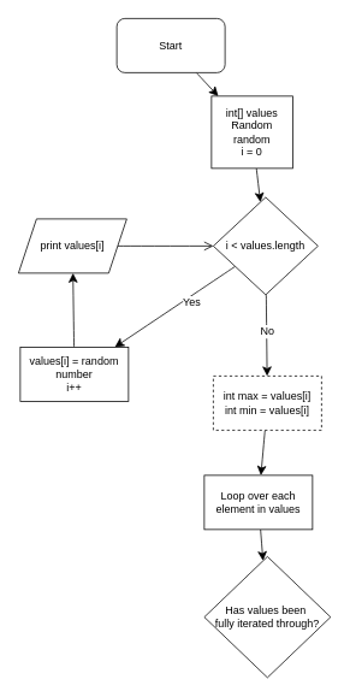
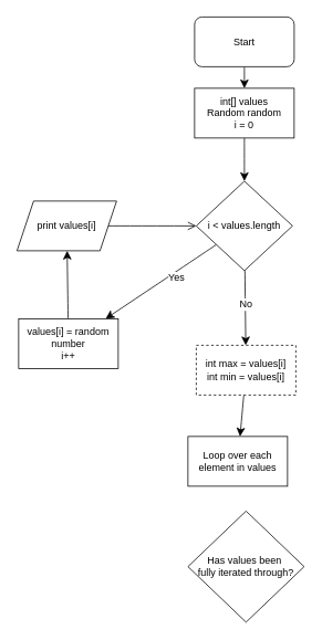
  <mxCell id="0" />
  <mxCell id="1" parent="0" />
  <mxCell id="2" value="" style="edgeStyle=none;curved=1;rounded=0;orthogonalLoop=1;jettySize=auto;html=1;fontSize=12;startSize=8;endSize=8;" edge="1" parent="1" source="3" target="5"><mxGeometry relative="1" as="geometry" /></mxCell>
- <mxCell id="3" value="Start" style="rounded=1;whiteSpace=wrap;html=1;" vertex="1" parent="1"><mxGeometry x="129" y="20" width="120" height="60" as="geometry" /></mxCell>
+ <mxCell id="3" value="Start" style="rounded=1;whiteSpace=wrap;html=1;" vertex="1" parent="1"><mxGeometry x="234" y="20" width="120" height="60" as="geometry" /></mxCell>
  <mxCell id="4" value="" style="edgeStyle=none;curved=1;rounded=0;orthogonalLoop=1;jettySize=auto;html=1;fontSize=12;startSize=8;endSize=8;" edge="1" parent="1" source="5" target="10"><mxGeometry relative="1" as="geometry" /></mxCell>
- <mxCell id="5" value="int[] values&lt;div&gt;Random random&lt;/div&gt;&lt;div&gt;i = 0&lt;/div&gt;" style="rounded=0;whiteSpace=wrap;html=1;" vertex="1" parent="1"><mxGeometry x="234" y="106" width="90" height="80" as="geometry" /></mxCell>
+ <mxCell id="5" value="int[] values&lt;div&gt;Random random&lt;/div&gt;&lt;div&gt;i = 0&lt;/div&gt;" style="rounded=0;whiteSpace=wrap;html=1;" vertex="1" parent="1"><mxGeometry x="234" y="106" width="120" height="60" as="geometry" /></mxCell>
  <mxCell id="6" value="" style="edgeStyle=none;curved=1;rounded=0;orthogonalLoop=1;jettySize=auto;html=1;fontSize=12;startSize=8;endSize=8;" edge="1" parent="1" source="10" target="12"><mxGeometry relative="1" as="geometry" /></mxCell>
  <mxCell id="7" value="Yes" style="edgeLabel;html=1;align=center;verticalAlign=middle;resizable=0;points=[];fontSize=12;" vertex="1" connectable="0" parent="6"><mxGeometry x="-0.219" y="6" relative="1" as="geometry"><mxPoint as="offset" /></mxGeometry></mxCell>
  <mxCell id="8" value="" style="edgeStyle=none;curved=1;rounded=0;orthogonalLoop=1;jettySize=auto;html=1;fontSize=12;startSize=8;endSize=8;" edge="1" parent="1" source="10" target="16"><mxGeometry relative="1" as="geometry" /></mxCell>
  <mxCell id="9" value="No" style="edgeLabel;html=1;align=center;verticalAlign=middle;resizable=0;points=[];fontSize=12;" vertex="1" connectable="0" parent="8"><mxGeometry x="-0.094" relative="1" as="geometry"><mxPoint as="offset" /></mxGeometry></mxCell>
  <mxCell id="10" value="i &amp;lt; values.length" style="rhombus;whiteSpace=wrap;html=1;rounded=0;" vertex="1" parent="1"><mxGeometry x="236" y="218" width="116" height="108" as="geometry" /></mxCell>
  <mxCell id="11" value="" style="edgeStyle=none;curved=1;rounded=0;orthogonalLoop=1;jettySize=auto;html=1;fontSize=12;startSize=8;endSize=8;" edge="1" parent="1" source="12" target="14"><mxGeometry relative="1" as="geometry" /></mxCell>
  <mxCell id="12" value="values[i] = random number&lt;div&gt;i++&lt;/div&gt;" style="whiteSpace=wrap;html=1;rounded=0;" vertex="1" parent="1"><mxGeometry x="22" y="384" width="120" height="60" as="geometry" /></mxCell>
  <mxCell id="13" style="edgeStyle=none;curved=1;rounded=0;orthogonalLoop=1;jettySize=auto;html=1;entryX=0;entryY=0.5;entryDx=0;entryDy=0;fontSize=12;startSize=8;endSize=8;endArrow=open;" edge="1" parent="1" source="14" target="10"><mxGeometry relative="1" as="geometry" /></mxCell>
  <mxCell id="14" value="print values[i]" style="shape=parallelogram;perimeter=parallelogramPerimeter;whiteSpace=wrap;html=1;fixedSize=1;rounded=0;" vertex="1" parent="1"><mxGeometry x="20" y="242" width="120" height="60" as="geometry" /></mxCell>
  <mxCell id="15" value="" style="edgeStyle=none;curved=1;rounded=0;orthogonalLoop=1;jettySize=auto;html=1;fontSize=12;startSize=8;endSize=8;" edge="1" parent="1" source="16" target="18"><mxGeometry relative="1" as="geometry" /></mxCell>
  <mxCell id="16" value="int max = values[i]&lt;div&gt;int min = values[i]&lt;/div&gt;" style="whiteSpace=wrap;html=1;rounded=0;dashed=1;" vertex="1" parent="1"><mxGeometry x="236" y="416" width="120" height="60" as="geometry" /></mxCell>
- <mxCell id="17" value="" style="edgeStyle=none;curved=1;rounded=0;orthogonalLoop=1;jettySize=auto;html=1;fontSize=12;startSize=8;endSize=8;" edge="1" parent="1" source="18" target="19"><mxGeometry relative="1" as="geometry" /></mxCell>
  <mxCell id="18" value="Loop over each element in values" style="rounded=0;whiteSpace=wrap;html=1;" vertex="1" parent="1"><mxGeometry x="226" y="526" width="120" height="60" as="geometry" /></mxCell>
  <mxCell id="19" value="Has values been&amp;nbsp;&lt;div&gt;fully iterated through?&lt;/div&gt;" style="rhombus;whiteSpace=wrap;html=1;rounded=0;" vertex="1" parent="1"><mxGeometry x="226" y="616" width="140" height="134" as="geometry" /></mxCell>
